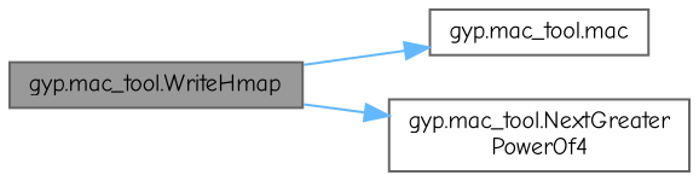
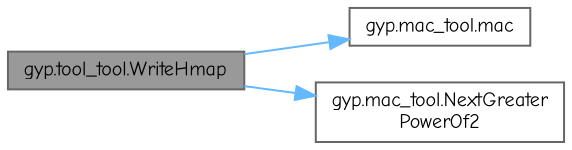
  digraph {
    fontname="Comic Neue"
    rankdir=LR
    node [color=grey40 fillcolor=white fontname="Comic Neue" fontsize=10 shape=box style=filled]
    edge [color=steelblue1 fontname="Comic Neue" fontsize=10 labelfontname=Helvetica labelfontsize=10 style=solid]
-   n1 [color=gray40 fillcolor=grey60 fontcolor=black height=0.2 label="gyp.mac_tool.WriteHmap" width=0.4]
+   n1 [color=gray40 fillcolor=grey60 fontcolor=black height=0.2 label="gyp.tool_tool.WriteHmap" width=0.4]
    n2 [height=0.2 label="gyp.mac_tool.mac" width=0.4]
-   n3 [height=0.2 label="gyp.mac_tool.NextGreater\lPowerOf4" width=0.4]
+   n3 [height=0.2 label="gyp.mac_tool.NextGreater\lPowerOf2" width=0.4]
    n1 -> n2
    n1 -> n3
  }
